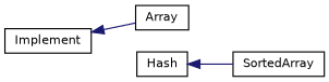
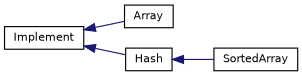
  digraph {
    rankdir=LR
    node [color=black fillcolor=white fontname=Helvetica fontsize=10 shape=record style=filled]
    edge [color=midnightblue dir=back fontname=Helvetica fontsize=10 labelfontname=Helvetica labelfontsize=10 style=solid]
    n1 [height=0.2 label=Implement width=0.4]
    n2 [height=0.2 label=Array width=0.4]
    n3 [height=0.2 label=Hash width=0.4]
    n4 [height=0.2 label=SortedArray width=0.4]
    n1 -> n2
+   n1 -> n3
    n3 -> n4
  }
